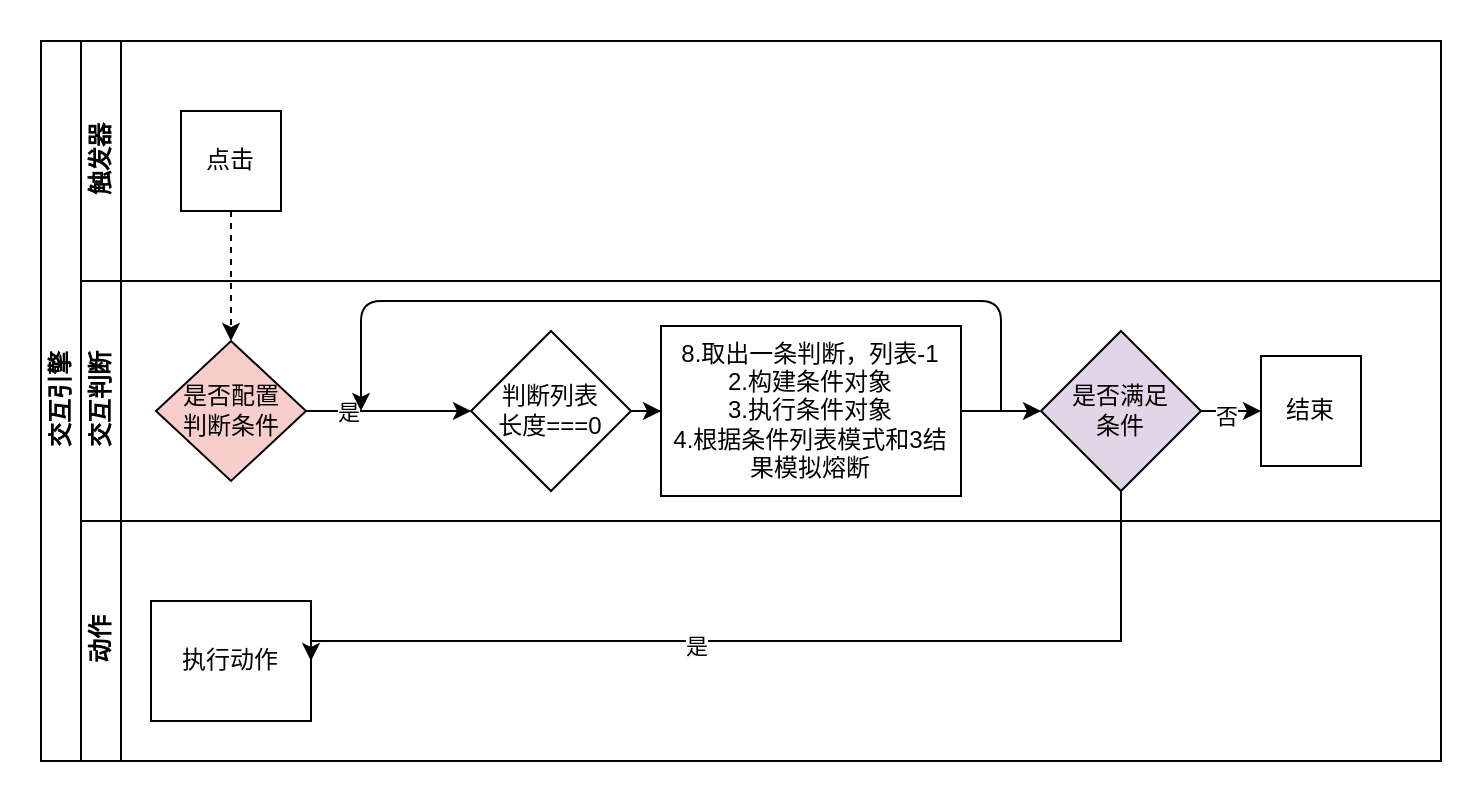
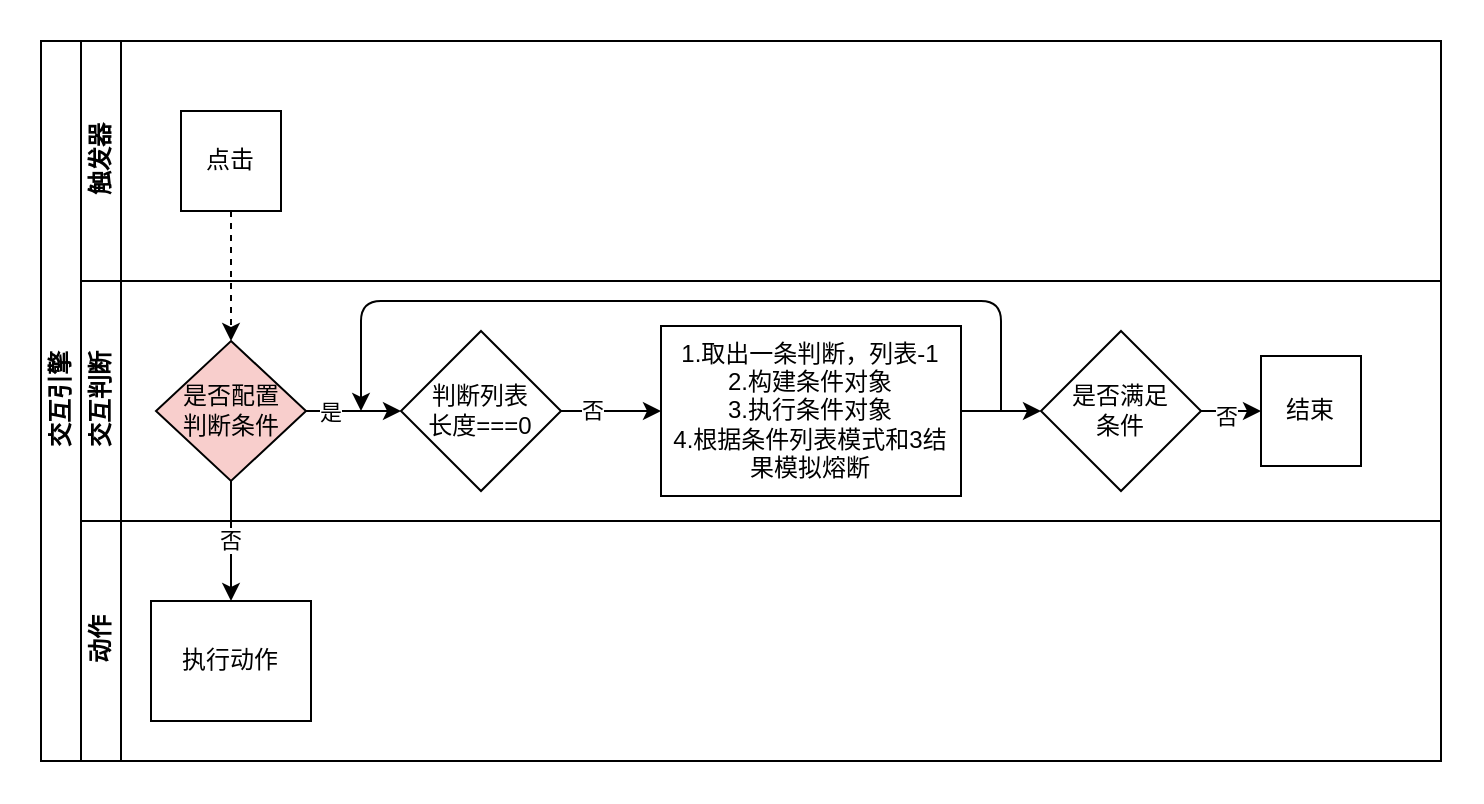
  <mxCell id="0" />
  <mxCell id="1" parent="0" />
  <mxCell id="2" value="交互引擎" style="swimlane;html=1;childLayout=stackLayout;resizeParent=1;resizeParentMax=0;horizontal=0;startSize=20;horizontalStack=0;" parent="1" vertex="1"><mxGeometry x="20" y="20" width="700" height="360" as="geometry" /></mxCell>
  <mxCell id="3" value="触发器" style="swimlane;html=1;startSize=20;horizontal=0;" parent="2" vertex="1"><mxGeometry x="20" width="680" height="120" as="geometry"><mxRectangle x="20" width="650" height="20" as="alternateBounds" /></mxGeometry></mxCell>
  <mxCell id="4" value="点击" style="whiteSpace=wrap;html=1;rounded=0;" parent="3" vertex="1"><mxGeometry x="50" y="35" width="50" height="50" as="geometry" /></mxCell>
  <mxCell id="5" value="交互判断" style="swimlane;html=1;startSize=20;horizontal=0;" parent="2" vertex="1"><mxGeometry x="20" y="120" width="680" height="120" as="geometry"><mxRectangle x="20" y="20" width="650" height="20" as="alternateBounds" /></mxGeometry></mxCell>
  <mxCell id="6" value="" style="edgeStyle=orthogonalEdgeStyle;rounded=0;orthogonalLoop=1;jettySize=auto;html=1;" edge="1" parent="5" source="8" target="11"><mxGeometry relative="1" as="geometry" /></mxCell>
  <mxCell id="7" value="是" style="edgeLabel;html=1;align=center;verticalAlign=middle;resizable=0;points=[];" vertex="1" connectable="0" parent="6"><mxGeometry x="-0.516" relative="1" as="geometry"><mxPoint x="1" as="offset" /></mxGeometry></mxCell>
  <mxCell id="8" value="是否配置&lt;br&gt;判断条件" style="rhombus;whiteSpace=wrap;html=1;fontFamily=Helvetica;fontSize=12;fontColor=#000000;align=center;fillColor=#f8cecc;" parent="5" vertex="1"><mxGeometry x="37.5" y="30" width="75" height="70" as="geometry" /></mxCell>
  <mxCell id="9" value="" style="edgeStyle=orthogonalEdgeStyle;rounded=0;orthogonalLoop=1;jettySize=auto;html=1;" edge="1" parent="5" source="11" target="12"><mxGeometry relative="1" as="geometry" /></mxCell>
  <mxCell id="10" value="否" style="edgeLabel;html=1;align=center;verticalAlign=middle;resizable=0;points=[];" vertex="1" connectable="0" parent="9"><mxGeometry x="-0.4" y="1" relative="1" as="geometry"><mxPoint as="offset" /></mxGeometry></mxCell>
- <mxCell id="11" value="判断列表&lt;br&gt;长度===0" style="rhombus;whiteSpace=wrap;html=1;" vertex="1" parent="5"><mxGeometry x="195" y="25" width="80" height="80" as="geometry" /></mxCell>
- <mxCell id="12" value="8.取出一条判断，列表-1&lt;br&gt;2.构建条件对象&lt;br&gt;3.执行条件对象&lt;br&gt;4.根据条件列表模式和3结果模拟熔断" style="whiteSpace=wrap;html=1;" vertex="1" parent="5"><mxGeometry x="290" y="22.5" width="150" height="85" as="geometry" /></mxCell>
+ <mxCell id="11" value="判断列表&lt;br&gt;长度===0" style="rhombus;whiteSpace=wrap;html=1;" vertex="1" parent="5"><mxGeometry x="160" y="25" width="80" height="80" as="geometry" /></mxCell>
+ <mxCell id="12" value="1.取出一条判断，列表-1&lt;br&gt;2.构建条件对象&lt;br&gt;3.执行条件对象&lt;br&gt;4.根据条件列表模式和3结果模拟熔断" style="whiteSpace=wrap;html=1;" vertex="1" parent="5"><mxGeometry x="290" y="22.5" width="150" height="85" as="geometry" /></mxCell>
  <mxCell id="13" value="" style="edgeStyle=orthogonalEdgeStyle;rounded=0;orthogonalLoop=1;jettySize=auto;html=1;" edge="1" parent="5" source="15" target="17"><mxGeometry relative="1" as="geometry" /></mxCell>
  <mxCell id="14" value="否" style="edgeLabel;html=1;align=center;verticalAlign=middle;resizable=0;points=[];" vertex="1" connectable="0" parent="13"><mxGeometry x="0.28" y="-2" relative="1" as="geometry"><mxPoint as="offset" /></mxGeometry></mxCell>
- <mxCell id="15" value="是否满足&lt;br&gt;条件" style="rhombus;whiteSpace=wrap;html=1;fillColor=#e1d5e7;" vertex="1" parent="5"><mxGeometry x="480" y="25" width="80" height="80" as="geometry" /></mxCell>
+ <mxCell id="15" value="是否满足&lt;br&gt;条件" style="rhombus;whiteSpace=wrap;html=1;" vertex="1" parent="5"><mxGeometry x="480" y="25" width="80" height="80" as="geometry" /></mxCell>
  <mxCell id="16" value="" style="edgeStyle=orthogonalEdgeStyle;rounded=0;orthogonalLoop=1;jettySize=auto;html=1;entryX=0;entryY=0.5;entryDx=0;entryDy=0;entryPerimeter=0;" edge="1" parent="5" source="12" target="15"><mxGeometry relative="1" as="geometry"><mxPoint x="490" y="65" as="targetPoint" /></mxGeometry></mxCell>
  <mxCell id="17" value="结束" style="whiteSpace=wrap;html=1;" vertex="1" parent="5"><mxGeometry x="590" y="37.5" width="50" height="55" as="geometry" /></mxCell>
  <mxCell id="18" value="动作" style="swimlane;html=1;startSize=20;horizontal=0;" parent="2" vertex="1"><mxGeometry x="20" y="240" width="680" height="120" as="geometry"><mxRectangle x="20" y="40" width="650" height="20" as="alternateBounds" /></mxGeometry></mxCell>
  <mxCell id="19" value="执行动作" style="rounded=0;whiteSpace=wrap;html=1;fontFamily=Helvetica;fontSize=12;fontColor=#000000;align=center;" parent="18" vertex="1"><mxGeometry x="35" y="40" width="80" height="60" as="geometry" /></mxCell>
  <mxCell id="20" style="edgeStyle=orthogonalEdgeStyle;rounded=0;orthogonalLoop=1;jettySize=auto;html=1;entryX=0.5;entryY=0;entryDx=0;entryDy=0;dashed=1;" edge="1" parent="2" source="4" target="8"><mxGeometry relative="1" as="geometry" /></mxCell>
- <mxCell id="22" style="edgeStyle=orthogonalEdgeStyle;rounded=0;orthogonalLoop=1;jettySize=auto;html=1;entryX=1;entryY=0.5;entryDx=0;entryDy=0;" edge="1" parent="2" source="15" target="19"><mxGeometry relative="1" as="geometry"><Array as="points"><mxPoint x="540" y="300" /></Array></mxGeometry></mxCell>
- <mxCell id="23" value="是" style="edgeLabel;html=1;align=center;verticalAlign=middle;resizable=0;points=[];" vertex="1" connectable="0" parent="22"><mxGeometry x="0.175" y="2" relative="1" as="geometry"><mxPoint as="offset" /></mxGeometry></mxCell>
+ <mxCell id="21" value="否" style="edgeStyle=orthogonalEdgeStyle;rounded=0;orthogonalLoop=1;jettySize=auto;html=1;entryX=0.5;entryY=0;entryDx=0;entryDy=0;" edge="1" parent="2" source="8" target="19"><mxGeometry relative="1" as="geometry" /></mxCell>
  <mxCell id="24" value="" style="edgeStyle=elbowEdgeStyle;elbow=vertical;endArrow=classic;html=1;" edge="1" parent="1"><mxGeometry width="50" height="50" relative="1" as="geometry"><mxPoint x="500" y="205" as="sourcePoint" /><mxPoint x="180" y="205" as="targetPoint" /><Array as="points"><mxPoint x="430" y="150" /></Array></mxGeometry></mxCell>
